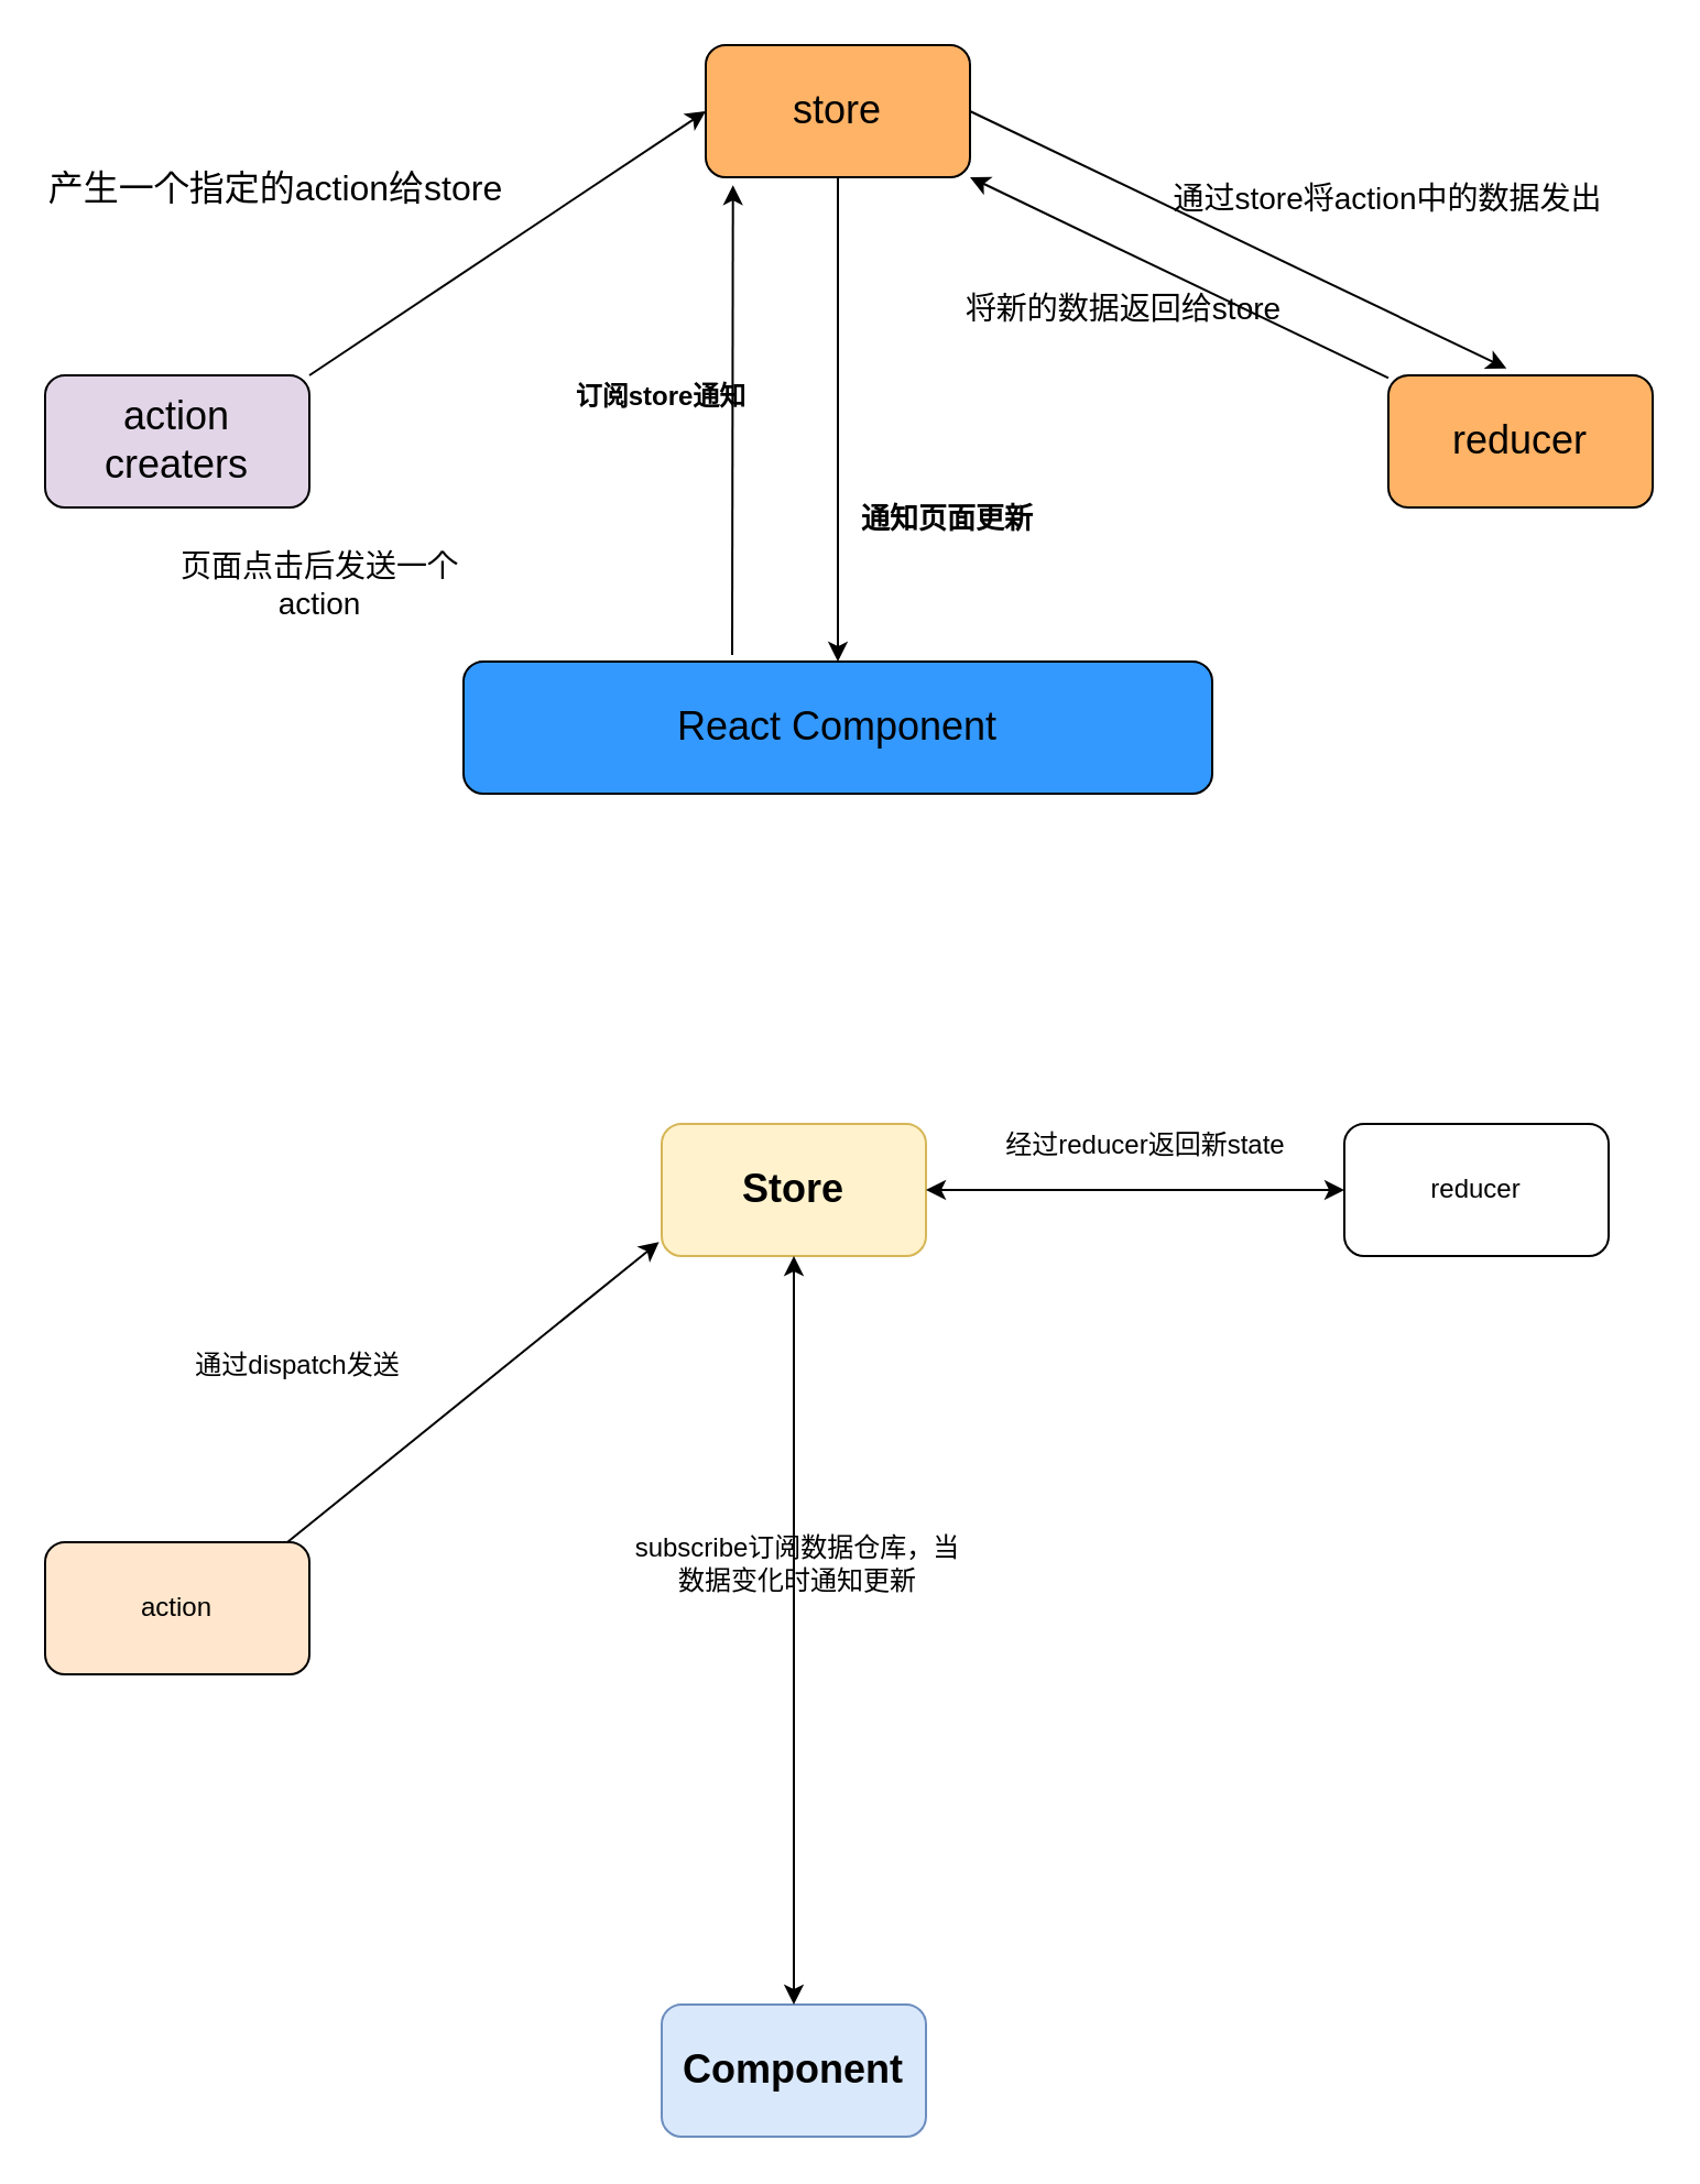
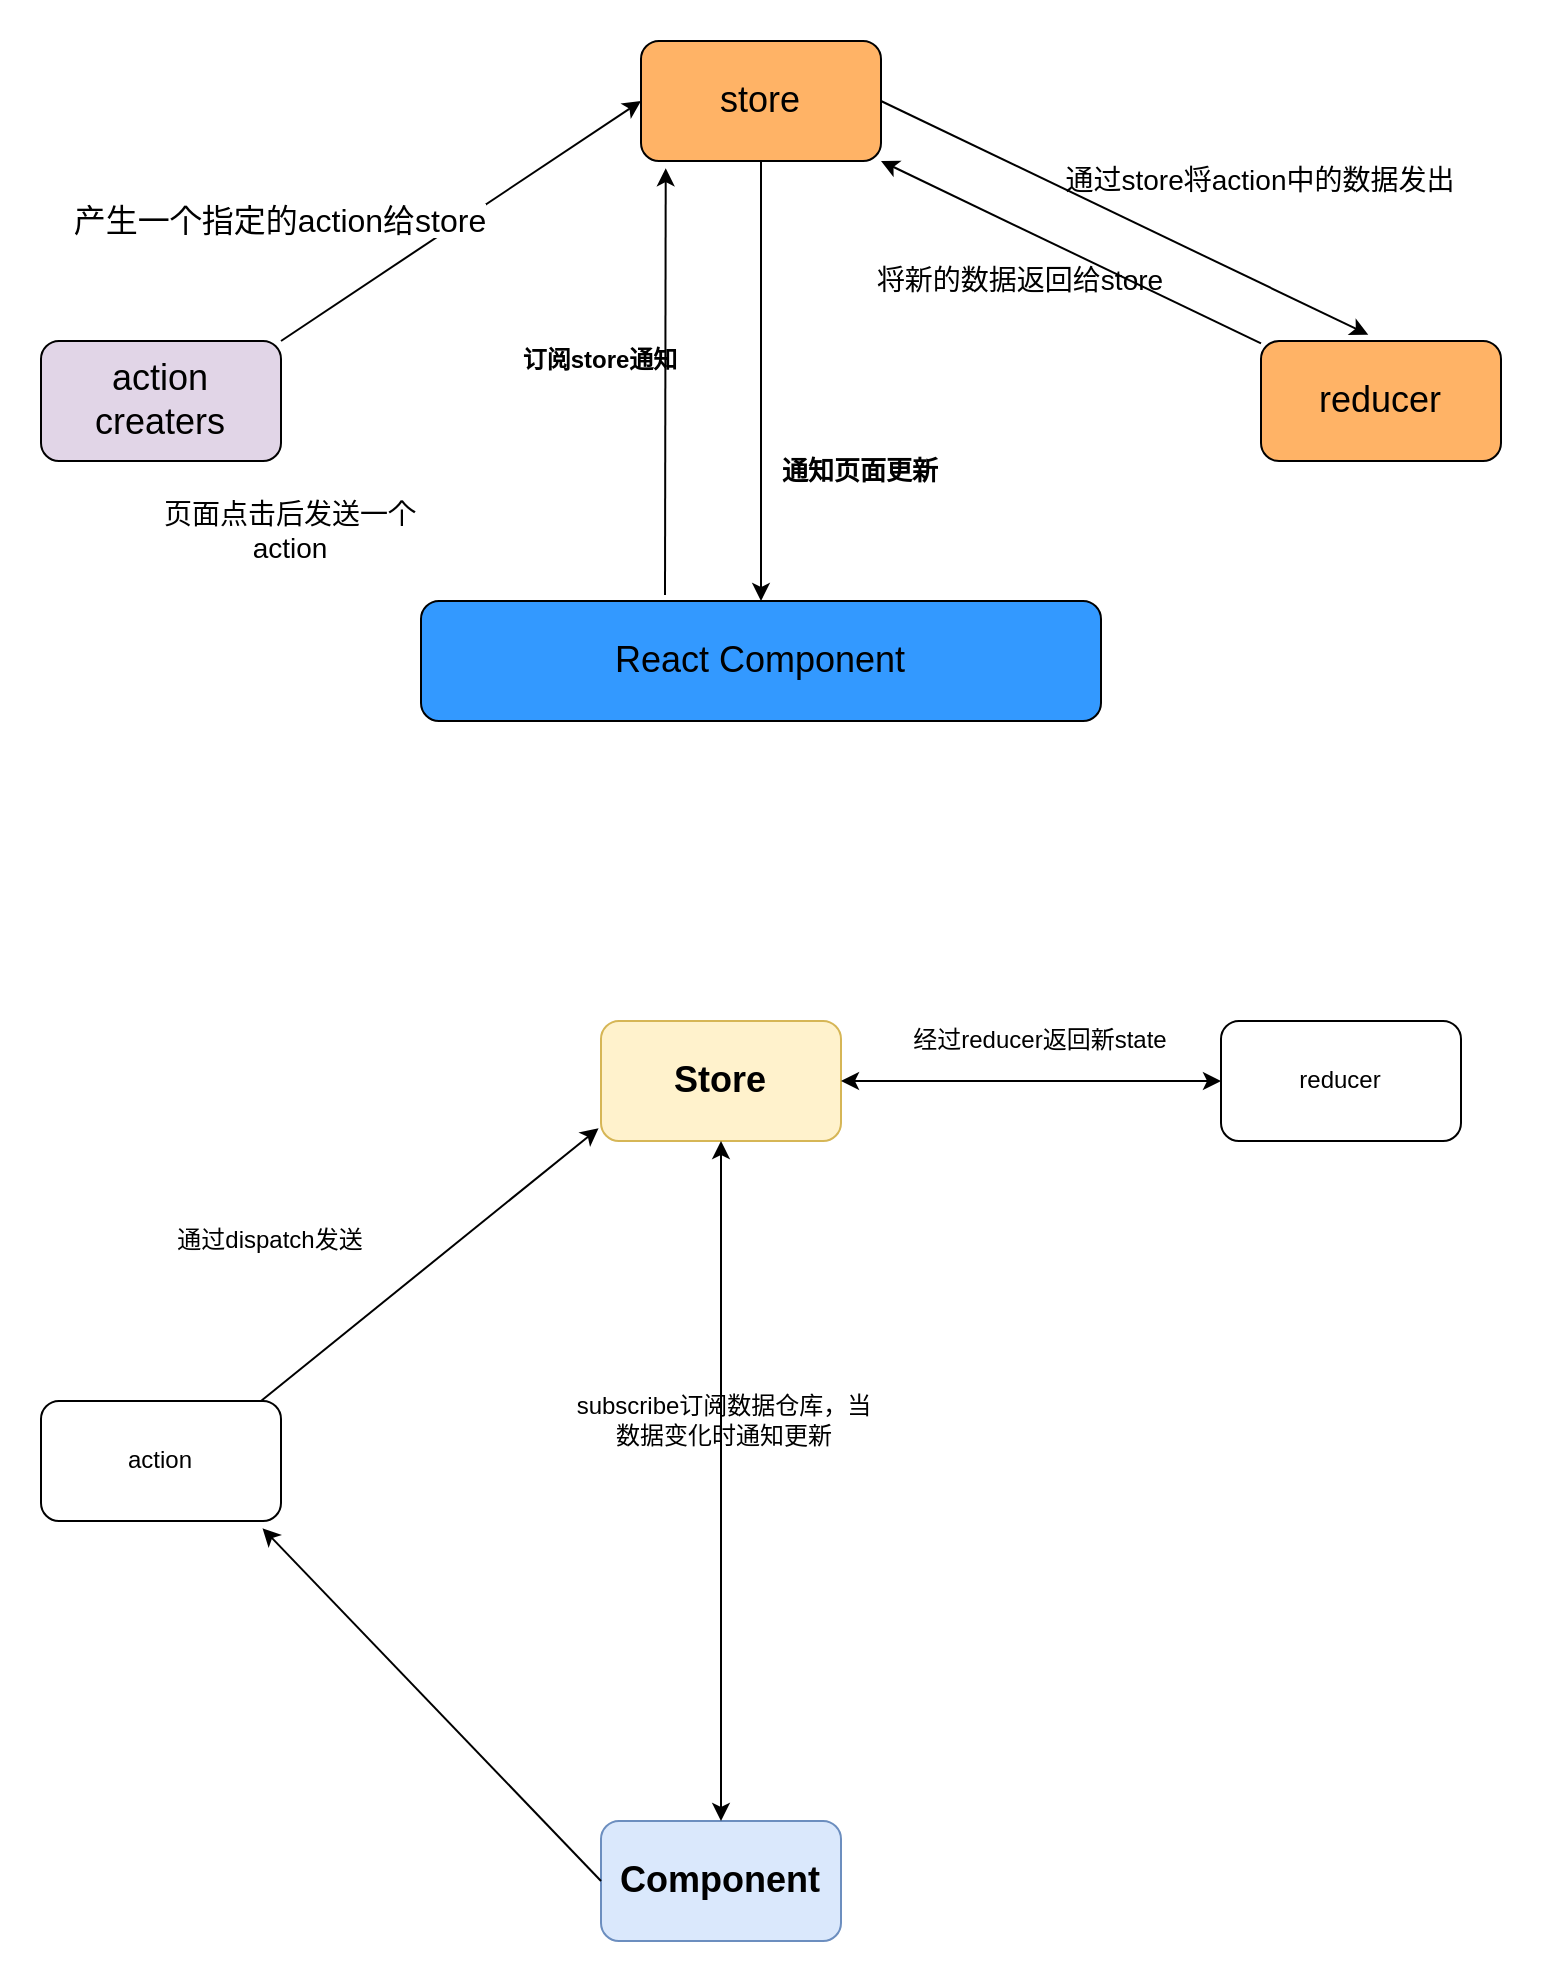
  <mxCell id="0" />
  <mxCell id="1" parent="0" />
  <mxCell id="2" value="&lt;font style=&quot;font-size: 18px ; background-color: rgb(255 , 179 , 102)&quot;&gt;store&lt;/font&gt;" style="rounded=1;whiteSpace=wrap;html=1;fillColor=#FFB366;" parent="1" vertex="1"><mxGeometry x="320" y="20" width="120" height="60" as="geometry" /></mxCell>
  <mxCell id="3" value="&lt;font style=&quot;font-size: 18px&quot;&gt;React Component&lt;/font&gt;" style="rounded=1;whiteSpace=wrap;html=1;fillColor=#3399FF;" parent="1" vertex="1"><mxGeometry x="210" y="300" width="340" height="60" as="geometry" /></mxCell>
  <mxCell id="4" value="&lt;font style=&quot;font-size: 18px&quot;&gt;action creaters&lt;/font&gt;" style="rounded=1;whiteSpace=wrap;html=1;fillColor=#e1d5e7;" parent="1" vertex="1"><mxGeometry x="20" y="170" width="120" height="60" as="geometry" /></mxCell>
  <mxCell id="5" value="&lt;font style=&quot;font-size: 18px&quot;&gt;reducer&lt;/font&gt;" style="rounded=1;whiteSpace=wrap;html=1;fillColor=#FFB366;" parent="1" vertex="1"><mxGeometry x="630" y="170" width="120" height="60" as="geometry" /></mxCell>
  <mxCell id="6" value="&lt;font style=&quot;font-size: 14px&quot;&gt;页面点击后发送一个action&lt;/font&gt;" style="text;html=1;strokeColor=none;fillColor=none;align=center;verticalAlign=middle;whiteSpace=wrap;rounded=0;strokeWidth=4;" vertex="1" parent="1"><mxGeometry x="70" y="240" width="150" height="50" as="geometry" /></mxCell>
  <mxCell id="7" value="" style="endArrow=classic;html=1;entryX=0;entryY=0.5;entryDx=0;entryDy=0;exitX=1;exitY=0;exitDx=0;exitDy=0;" edge="1" parent="1" source="4" target="2"><mxGeometry width="50" height="50" relative="1" as="geometry"><mxPoint x="150" y="140" as="sourcePoint" /><mxPoint x="200" y="90" as="targetPoint" /></mxGeometry></mxCell>
- <mxCell id="8" value="&lt;span style=&quot;font-size: 16px ; background-color: rgb(255 , 255 , 255)&quot;&gt;产生一个指定的action给store&lt;/span&gt;" style="text;html=1;strokeColor=none;fillColor=none;align=center;verticalAlign=middle;whiteSpace=wrap;rounded=0;" vertex="1" parent="1"><mxGeometry x="15" y="75" width="220" height="20" as="geometry" /></mxCell>
+ <mxCell id="8" value="&lt;span style=&quot;font-size: 16px ; background-color: rgb(255 , 255 , 255)&quot;&gt;产生一个指定的action给store&lt;/span&gt;" style="text;html=1;strokeColor=none;fillColor=none;align=center;verticalAlign=middle;whiteSpace=wrap;rounded=0;" vertex="1" parent="1"><mxGeometry x="30" y="100" width="220" height="20" as="geometry" /></mxCell>
  <mxCell id="9" value="" style="endArrow=classic;html=1;exitX=1;exitY=0.5;exitDx=0;exitDy=0;entryX=0.447;entryY=-0.053;entryDx=0;entryDy=0;entryPerimeter=0;" edge="1" parent="1" source="2" target="5"><mxGeometry width="50" height="50" relative="1" as="geometry"><mxPoint x="470" y="80" as="sourcePoint" /><mxPoint x="640" y="160" as="targetPoint" /></mxGeometry></mxCell>
  <mxCell id="10" value="&lt;font style=&quot;font-size: 14px&quot;&gt;通过store将action中的数据发出&lt;/font&gt;" style="text;html=1;strokeColor=none;fillColor=none;align=center;verticalAlign=middle;whiteSpace=wrap;rounded=0;" vertex="1" parent="1"><mxGeometry x="530" y="80" width="200" height="20" as="geometry" /></mxCell>
  <mxCell id="11" value="" style="endArrow=classic;html=1;entryX=1;entryY=1;entryDx=0;entryDy=0;" edge="1" parent="1" source="5" target="2"><mxGeometry width="50" height="50" relative="1" as="geometry"><mxPoint x="530" y="190" as="sourcePoint" /><mxPoint x="580" y="140" as="targetPoint" /></mxGeometry></mxCell>
  <mxCell id="12" value="&lt;font style=&quot;font-size: 14px&quot;&gt;将新的数据返回给store&lt;/font&gt;" style="text;html=1;strokeColor=none;fillColor=none;align=center;verticalAlign=middle;whiteSpace=wrap;rounded=0;" vertex="1" parent="1"><mxGeometry x="430" y="130" width="160" height="20" as="geometry" /></mxCell>
  <mxCell id="13" value="" style="endArrow=classic;html=1;exitX=0.5;exitY=1;exitDx=0;exitDy=0;entryX=0.5;entryY=0;entryDx=0;entryDy=0;" edge="1" parent="1" source="2" target="3"><mxGeometry width="50" height="50" relative="1" as="geometry"><mxPoint x="350" y="200" as="sourcePoint" /><mxPoint x="400" y="150" as="targetPoint" /></mxGeometry></mxCell>
  <mxCell id="14" value="" style="endArrow=classic;html=1;entryX=0.103;entryY=1.06;entryDx=0;entryDy=0;entryPerimeter=0;" edge="1" parent="1" target="2"><mxGeometry width="50" height="50" relative="1" as="geometry"><mxPoint x="332" y="297" as="sourcePoint" /><mxPoint x="350" y="170" as="targetPoint" /></mxGeometry></mxCell>
  <mxCell id="15" value="&lt;b&gt;订阅store通知&lt;/b&gt;" style="text;html=1;strokeColor=none;fillColor=none;align=center;verticalAlign=middle;whiteSpace=wrap;rounded=0;" vertex="1" parent="1"><mxGeometry x="250" y="170" width="100" height="20" as="geometry" /></mxCell>
  <mxCell id="16" value="&lt;b&gt;&lt;font style=&quot;font-size: 13px&quot;&gt;通知页面更新&lt;/font&gt;&lt;/b&gt;" style="text;html=1;strokeColor=none;fillColor=none;align=center;verticalAlign=middle;whiteSpace=wrap;rounded=0;" vertex="1" parent="1"><mxGeometry x="360" y="220" width="140" height="30" as="geometry" /></mxCell>
  <mxCell id="17" value="&lt;font style=&quot;font-size: 18px&quot;&gt;&lt;b&gt;Store&lt;/b&gt;&lt;/font&gt;" style="rounded=1;whiteSpace=wrap;html=1;strokeWidth=1;fillColor=#fff2cc;strokeColor=#d6b656;" vertex="1" parent="1"><mxGeometry x="300" y="510" width="120" height="60" as="geometry" /></mxCell>
  <mxCell id="18" value="&lt;font style=&quot;font-size: 18px&quot;&gt;&lt;b&gt;Component&lt;/b&gt;&lt;/font&gt;" style="rounded=1;whiteSpace=wrap;html=1;strokeWidth=1;fillColor=#dae8fc;strokeColor=#6c8ebf;" vertex="1" parent="1"><mxGeometry x="300" y="910" width="120" height="60" as="geometry" /></mxCell>
- <mxCell id="20" value="action" style="rounded=1;whiteSpace=wrap;html=1;strokeWidth=1;fillColor=#ffe6cc;" vertex="1" parent="1"><mxGeometry x="20" y="700" width="120" height="60" as="geometry" /></mxCell>
+ <mxCell id="19" value="" style="endArrow=classic;html=1;exitX=0;exitY=0.5;exitDx=0;exitDy=0;entryX=0.923;entryY=1.06;entryDx=0;entryDy=0;entryPerimeter=0;" edge="1" parent="1" source="18" target="20"><mxGeometry width="50" height="50" relative="1" as="geometry"><mxPoint x="350" y="790" as="sourcePoint" /><mxPoint x="80" y="940" as="targetPoint" /></mxGeometry></mxCell>
+ <mxCell id="20" value="action" style="rounded=1;whiteSpace=wrap;html=1;strokeWidth=1;" vertex="1" parent="1"><mxGeometry x="20" y="700" width="120" height="60" as="geometry" /></mxCell>
  <mxCell id="21" value="" style="endArrow=classic;html=1;entryX=-0.01;entryY=0.893;entryDx=0;entryDy=0;entryPerimeter=0;" edge="1" parent="1" target="17"><mxGeometry width="50" height="50" relative="1" as="geometry"><mxPoint x="130" y="700" as="sourcePoint" /><mxPoint x="180" y="650" as="targetPoint" /></mxGeometry></mxCell>
  <mxCell id="22" value="通过dispatch发送" style="text;html=1;strokeColor=none;fillColor=none;align=center;verticalAlign=middle;whiteSpace=wrap;rounded=0;" vertex="1" parent="1"><mxGeometry x="70" y="600" width="130" height="40" as="geometry" /></mxCell>
  <mxCell id="23" value="reducer" style="rounded=1;whiteSpace=wrap;html=1;strokeWidth=1;" vertex="1" parent="1"><mxGeometry x="610" y="510" width="120" height="60" as="geometry" /></mxCell>
  <mxCell id="24" value="" style="endArrow=classic;startArrow=classic;html=1;entryX=0;entryY=0.5;entryDx=0;entryDy=0;" edge="1" parent="1" source="17" target="23"><mxGeometry width="50" height="50" relative="1" as="geometry"><mxPoint x="510" y="580" as="sourcePoint" /><mxPoint x="560" y="530" as="targetPoint" /></mxGeometry></mxCell>
  <mxCell id="25" value="经过reducer返回新state" style="text;html=1;strokeColor=none;fillColor=none;align=center;verticalAlign=middle;whiteSpace=wrap;rounded=0;" vertex="1" parent="1"><mxGeometry x="440" y="510" width="160" height="20" as="geometry" /></mxCell>
  <mxCell id="26" value="" style="endArrow=classic;startArrow=classic;html=1;entryX=0.5;entryY=1;entryDx=0;entryDy=0;" edge="1" parent="1" source="18" target="17"><mxGeometry width="50" height="50" relative="1" as="geometry"><mxPoint x="350" y="660" as="sourcePoint" /><mxPoint x="400" y="610" as="targetPoint" /></mxGeometry></mxCell>
  <mxCell id="27" value="subscribe订阅数据仓库，当数据变化时通知更新" style="text;html=1;strokeColor=none;fillColor=none;align=center;verticalAlign=middle;whiteSpace=wrap;rounded=0;" vertex="1" parent="1"><mxGeometry x="284" y="680" width="156" height="60" as="geometry" /></mxCell>
